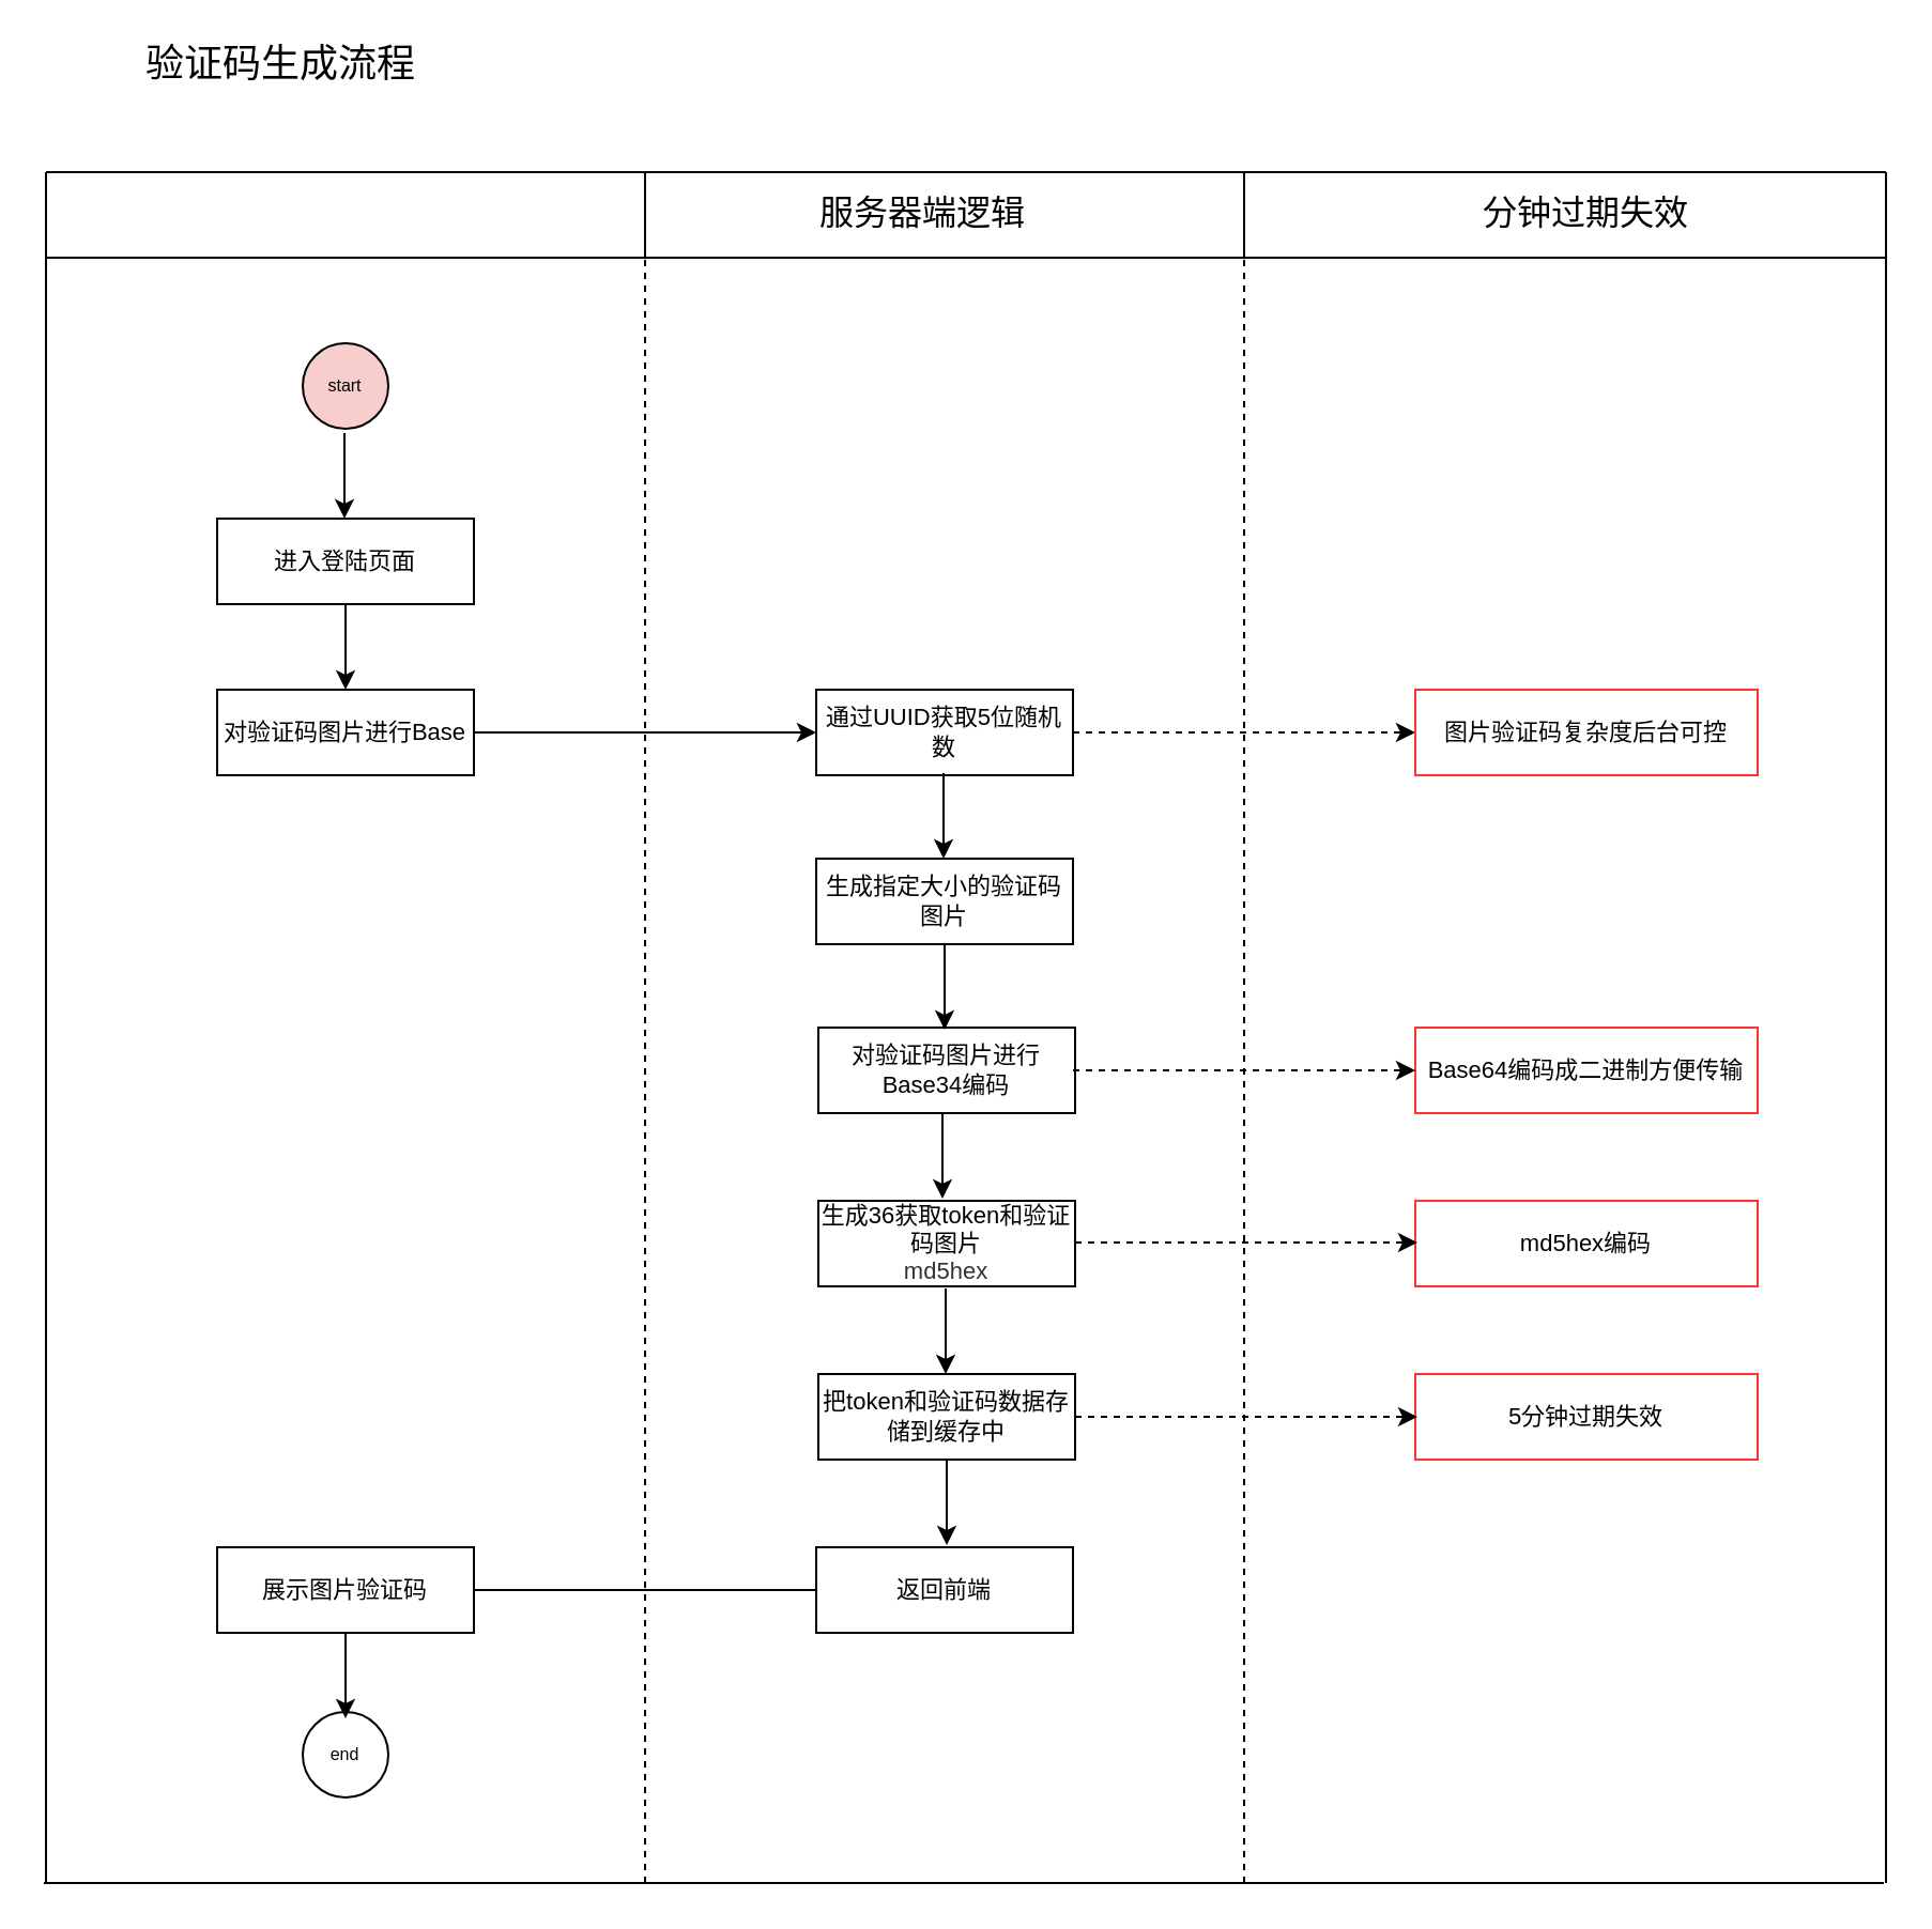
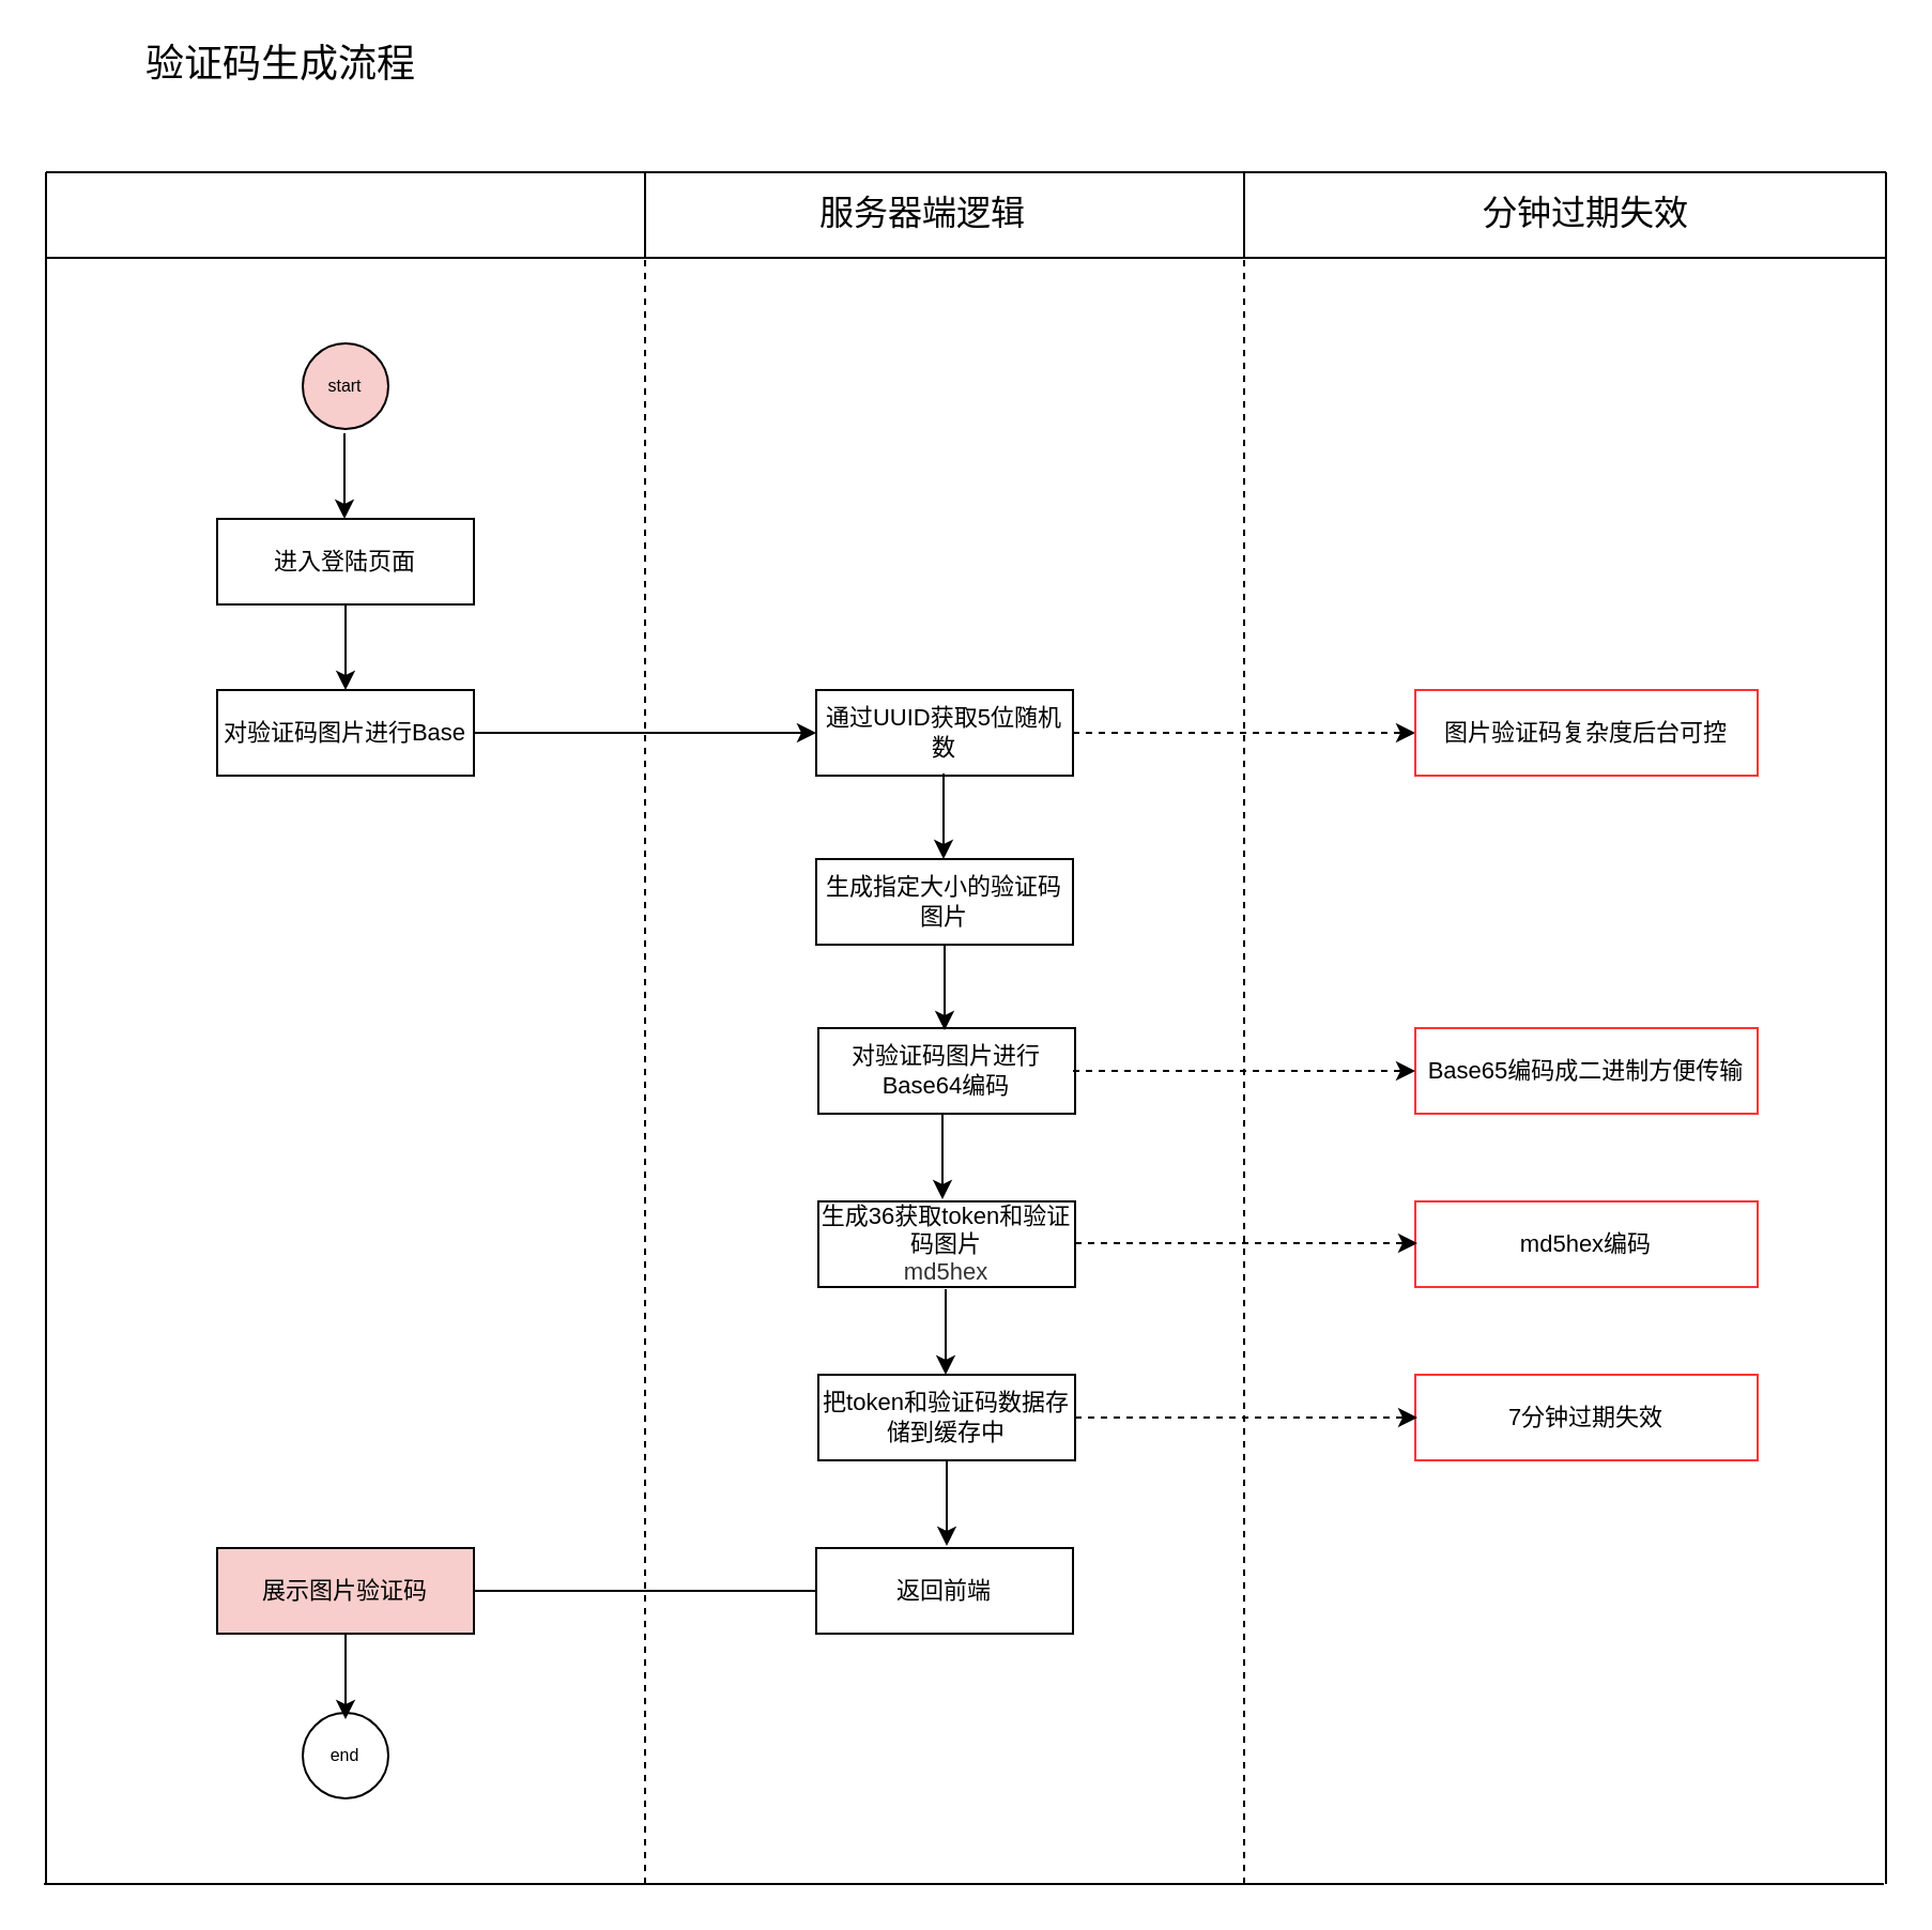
  <mxCell id="0" />
  <mxCell id="1" parent="0" />
  <mxCell id="2" value="验证码生成流程" style="text;html=1;strokeColor=none;fillColor=none;align=center;verticalAlign=middle;whiteSpace=wrap;rounded=0;fontSize=18;" vertex="1" parent="1"><mxGeometry x="51" y="20" width="160" height="20" as="geometry" /></mxCell>
  <mxCell id="3" value="start" style="ellipse;whiteSpace=wrap;html=1;aspect=fixed;fontSize=8;fillColor=#f8cecc;" vertex="1" parent="1"><mxGeometry x="141" y="160" width="40" height="40" as="geometry" /></mxCell>
  <mxCell id="4" value="进入登陆页面" style="rounded=0;whiteSpace=wrap;html=1;fontSize=11;" vertex="1" parent="1"><mxGeometry x="101" y="242" width="120" height="40" as="geometry" /></mxCell>
  <mxCell id="5" value="" style="endArrow=none;html=1;fontSize=11;dashed=1;" edge="1" parent="1"><mxGeometry width="50" height="50" relative="1" as="geometry"><mxPoint x="301" y="880" as="sourcePoint" /><mxPoint x="301" y="120" as="targetPoint" /></mxGeometry></mxCell>
  <mxCell id="6" value="" style="endArrow=none;html=1;fontSize=11;dashed=1;" edge="1" parent="1"><mxGeometry width="50" height="50" relative="1" as="geometry"><mxPoint x="581" y="880" as="sourcePoint" /><mxPoint x="581" y="120" as="targetPoint" /></mxGeometry></mxCell>
  <mxCell id="7" value="" style="endArrow=none;html=1;fontSize=11;" edge="1" parent="1"><mxGeometry width="50" height="50" relative="1" as="geometry"><mxPoint x="21" y="880" as="sourcePoint" /><mxPoint x="21" y="120" as="targetPoint" /></mxGeometry></mxCell>
  <mxCell id="8" value="" style="endArrow=classic;html=1;fontSize=11;" edge="1" parent="1"><mxGeometry width="50" height="50" relative="1" as="geometry"><mxPoint x="160.5" y="202" as="sourcePoint" /><mxPoint x="160.5" y="242" as="targetPoint" /></mxGeometry></mxCell>
  <mxCell id="9" value="生成指定大小的验证码图片" style="rounded=0;whiteSpace=wrap;html=1;fontSize=11;" vertex="1" parent="1"><mxGeometry x="381" y="401" width="120" height="40" as="geometry" /></mxCell>
  <mxCell id="10" value="" style="endArrow=none;html=1;fontSize=11;" edge="1" parent="1"><mxGeometry width="50" height="50" relative="1" as="geometry"><mxPoint x="21" y="120" as="sourcePoint" /><mxPoint x="881" y="120" as="targetPoint" /></mxGeometry></mxCell>
  <mxCell id="11" value="" style="endArrow=none;html=1;fontSize=11;" edge="1" parent="1"><mxGeometry width="50" height="50" relative="1" as="geometry"><mxPoint x="21" y="80" as="sourcePoint" /><mxPoint x="881" y="80" as="targetPoint" /></mxGeometry></mxCell>
  <mxCell id="12" value="" style="endArrow=none;html=1;fontSize=11;" edge="1" parent="1"><mxGeometry width="50" height="50" relative="1" as="geometry"><mxPoint x="301" y="120" as="sourcePoint" /><mxPoint x="301" y="80" as="targetPoint" /></mxGeometry></mxCell>
  <mxCell id="13" value="" style="endArrow=none;html=1;fontSize=11;" edge="1" parent="1"><mxGeometry width="50" height="50" relative="1" as="geometry"><mxPoint x="581" y="120" as="sourcePoint" /><mxPoint x="581" y="80" as="targetPoint" /></mxGeometry></mxCell>
  <mxCell id="14" value="" style="endArrow=none;html=1;fontSize=11;" edge="1" parent="1"><mxGeometry width="50" height="50" relative="1" as="geometry"><mxPoint x="21" y="120" as="sourcePoint" /><mxPoint x="21" y="80" as="targetPoint" /></mxGeometry></mxCell>
  <mxCell id="15" value="" style="endArrow=none;html=1;fontSize=11;" edge="1" parent="1"><mxGeometry width="50" height="50" relative="1" as="geometry"><mxPoint x="881" y="880" as="sourcePoint" /><mxPoint x="881" y="80" as="targetPoint" /></mxGeometry></mxCell>
  <mxCell id="16" value="服务器端逻辑" style="text;html=1;strokeColor=none;fillColor=none;align=center;verticalAlign=middle;whiteSpace=wrap;rounded=0;fontSize=16;" vertex="1" parent="1"><mxGeometry x="376" y="89" width="110" height="20" as="geometry" /></mxCell>
  <mxCell id="17" value="分钟过期失效" style="text;html=1;strokeColor=none;fillColor=none;align=center;verticalAlign=middle;whiteSpace=wrap;rounded=0;fontSize=16;" vertex="1" parent="1"><mxGeometry x="686" y="89" width="110" height="20" as="geometry" /></mxCell>
  <mxCell id="18" value="" style="endArrow=none;html=1;fontSize=11;" edge="1" parent="1"><mxGeometry width="50" height="50" relative="1" as="geometry"><mxPoint x="20" y="880" as="sourcePoint" /><mxPoint x="880" y="880" as="targetPoint" /></mxGeometry></mxCell>
  <mxCell id="19" value="" style="endArrow=classic;html=1;fontSize=11;entryX=0;entryY=0.5;entryDx=0;entryDy=0;exitX=1;exitY=0.5;exitDx=0;exitDy=0;dashed=1;" edge="1" parent="1"><mxGeometry width="50" height="50" relative="1" as="geometry"><mxPoint x="501" y="342" as="sourcePoint" /><mxPoint x="661" y="342" as="targetPoint" /></mxGeometry></mxCell>
  <mxCell id="20" value="图片验证码复杂度后台可控" style="rounded=0;whiteSpace=wrap;html=1;fontSize=11;strokeColor=#FF3333;" vertex="1" parent="1"><mxGeometry x="661" y="322" width="160" height="40" as="geometry" /></mxCell>
  <mxCell id="21" value="" style="endArrow=classic;html=1;fontSize=11;entryX=0;entryY=0.5;entryDx=0;entryDy=0;exitX=1;exitY=0.5;exitDx=0;exitDy=0;" edge="1" parent="1"><mxGeometry width="50" height="50" relative="1" as="geometry"><mxPoint x="221" y="342" as="sourcePoint" /><mxPoint x="381" y="342" as="targetPoint" /></mxGeometry></mxCell>
  <mxCell id="22" value="对验证码图片进行Base" style="rounded=0;whiteSpace=wrap;html=1;fontSize=11;" vertex="1" parent="1"><mxGeometry x="101" y="322" width="120" height="40" as="geometry" /></mxCell>
  <mxCell id="23" value="" style="endArrow=classic;html=1;fontSize=11;" edge="1" parent="1"><mxGeometry width="50" height="50" relative="1" as="geometry"><mxPoint x="161" y="282" as="sourcePoint" /><mxPoint x="161" y="322" as="targetPoint" /></mxGeometry></mxCell>
  <mxCell id="24" value="通过UUID获取5位随机数" style="rounded=0;whiteSpace=wrap;html=1;fontSize=11;" vertex="1" parent="1"><mxGeometry x="381" y="322" width="120" height="40" as="geometry" /></mxCell>
  <mxCell id="25" value="" style="endArrow=classic;html=1;fontSize=11;" edge="1" parent="1"><mxGeometry width="50" height="50" relative="1" as="geometry"><mxPoint x="440.5" y="361" as="sourcePoint" /><mxPoint x="440.5" y="401" as="targetPoint" /></mxGeometry></mxCell>
- <mxCell id="26" value="对验证码图片进行Base34编码" style="rounded=0;whiteSpace=wrap;html=1;fontSize=11;" vertex="1" parent="1"><mxGeometry x="382" y="480" width="120" height="40" as="geometry" /></mxCell>
+ <mxCell id="26" value="对验证码图片进行Base64编码" style="rounded=0;whiteSpace=wrap;html=1;fontSize=11;" vertex="1" parent="1"><mxGeometry x="382" y="480" width="120" height="40" as="geometry" /></mxCell>
  <mxCell id="27" value="" style="endArrow=classic;html=1;fontSize=11;" edge="1" parent="1"><mxGeometry width="50" height="50" relative="1" as="geometry"><mxPoint x="441" y="441" as="sourcePoint" /><mxPoint x="441" y="481" as="targetPoint" /></mxGeometry></mxCell>
  <mxCell id="28" value="&lt;div style=&quot;font-size: 11px&quot;&gt;&lt;span style=&quot;font-size: 11px&quot;&gt;生成36获取token和验证码图片&lt;/span&gt;&lt;/div&gt;&lt;span style=&quot;color: rgb(51 , 51 , 51) ; font-size: 11px ; background-color: rgb(255 , 255 , 255)&quot;&gt;md5he&lt;/span&gt;&lt;span style=&quot;color: rgb(51 , 51 , 51) ; font-size: 11px ; background-color: rgb(255 , 255 , 255)&quot;&gt;x&lt;/span&gt;" style="rounded=0;whiteSpace=wrap;html=1;fontSize=11;" vertex="1" parent="1"><mxGeometry x="382" y="561" width="120" height="40" as="geometry" /></mxCell>
  <mxCell id="29" value="" style="endArrow=classic;html=1;fontSize=11;" edge="1" parent="1"><mxGeometry width="50" height="50" relative="1" as="geometry"><mxPoint x="440" y="520" as="sourcePoint" /><mxPoint x="440" y="560" as="targetPoint" /></mxGeometry></mxCell>
  <mxCell id="30" value="&lt;div style=&quot;font-size: 11px&quot;&gt;把token和验证码数据存储到缓存中&lt;/div&gt;" style="rounded=0;whiteSpace=wrap;html=1;fontSize=11;" vertex="1" parent="1"><mxGeometry x="382" y="642" width="120" height="40" as="geometry" /></mxCell>
  <mxCell id="31" value="" style="endArrow=classic;html=1;fontSize=11;" edge="1" parent="1"><mxGeometry width="50" height="50" relative="1" as="geometry"><mxPoint x="441.5" y="602" as="sourcePoint" /><mxPoint x="441.5" y="642" as="targetPoint" /></mxGeometry></mxCell>
  <mxCell id="32" value="&lt;div style=&quot;font-size: 11px&quot;&gt;返回前端&lt;/div&gt;" style="rounded=0;whiteSpace=wrap;html=1;fontSize=11;" vertex="1" parent="1"><mxGeometry x="381" y="723" width="120" height="40" as="geometry" /></mxCell>
  <mxCell id="33" value="" style="endArrow=classic;html=1;fontSize=11;" edge="1" parent="1"><mxGeometry width="50" height="50" relative="1" as="geometry"><mxPoint x="442" y="682" as="sourcePoint" /><mxPoint x="442" y="722" as="targetPoint" /></mxGeometry></mxCell>
- <mxCell id="34" value="&lt;div style=&quot;font-size: 11px&quot;&gt;展示图片验证码&lt;/div&gt;" style="rounded=0;whiteSpace=wrap;html=1;fontSize=11;" vertex="1" parent="1"><mxGeometry x="101" y="723" width="120" height="40" as="geometry" /></mxCell>
+ <mxCell id="34" value="&lt;div style=&quot;font-size: 11px&quot;&gt;展示图片验证码&lt;/div&gt;" style="rounded=0;whiteSpace=wrap;html=1;fontSize=11;fillColor=#f8cecc;" vertex="1" parent="1"><mxGeometry x="101" y="723" width="120" height="40" as="geometry" /></mxCell>
  <mxCell id="35" value="" style="endArrow=none;html=1;fontSize=11;exitX=0;exitY=0.5;exitDx=0;exitDy=0;entryX=1;entryY=0.5;entryDx=0;entryDy=0;" edge="1" parent="1" source="32" target="34"><mxGeometry width="50" height="50" relative="1" as="geometry"><mxPoint x="201" y="661.5" as="sourcePoint" /><mxPoint x="152" y="620" as="targetPoint" /></mxGeometry></mxCell>
  <mxCell id="36" value="end" style="ellipse;whiteSpace=wrap;html=1;aspect=fixed;fontSize=8;" vertex="1" parent="1"><mxGeometry x="141" y="800" width="40" height="40" as="geometry" /></mxCell>
  <mxCell id="37" value="" style="endArrow=classic;html=1;fontSize=11;" edge="1" parent="1"><mxGeometry width="50" height="50" relative="1" as="geometry"><mxPoint x="161" y="763" as="sourcePoint" /><mxPoint x="161" y="803" as="targetPoint" /></mxGeometry></mxCell>
- <mxCell id="38" value="5分钟过期失效" style="rounded=0;whiteSpace=wrap;html=1;fontSize=11;strokeColor=#FF3333;" vertex="1" parent="1"><mxGeometry x="661" y="642" width="160" height="40" as="geometry" /></mxCell>
+ <mxCell id="38" value="7分钟过期失效" style="rounded=0;whiteSpace=wrap;html=1;fontSize=11;strokeColor=#FF3333;" vertex="1" parent="1"><mxGeometry x="661" y="642" width="160" height="40" as="geometry" /></mxCell>
  <mxCell id="39" value="md5hex编码" style="rounded=0;whiteSpace=wrap;html=1;fontSize=11;strokeColor=#FF3333;" vertex="1" parent="1"><mxGeometry x="661" y="561" width="160" height="40" as="geometry" /></mxCell>
- <mxCell id="40" value="Base64编码成二进制方便传输" style="rounded=0;whiteSpace=wrap;html=1;fontSize=11;strokeColor=#FF3333;" vertex="1" parent="1"><mxGeometry x="661" y="480" width="160" height="40" as="geometry" /></mxCell>
+ <mxCell id="40" value="Base65编码成二进制方便传输" style="rounded=0;whiteSpace=wrap;html=1;fontSize=11;strokeColor=#FF3333;" vertex="1" parent="1"><mxGeometry x="661" y="480" width="160" height="40" as="geometry" /></mxCell>
  <mxCell id="41" value="" style="endArrow=classic;html=1;fontSize=11;entryX=0;entryY=0.5;entryDx=0;entryDy=0;exitX=1;exitY=0.5;exitDx=0;exitDy=0;dashed=1;" edge="1" parent="1"><mxGeometry width="50" height="50" relative="1" as="geometry"><mxPoint x="501" y="500" as="sourcePoint" /><mxPoint x="661" y="500" as="targetPoint" /></mxGeometry></mxCell>
  <mxCell id="42" value="" style="endArrow=classic;html=1;fontSize=11;entryX=0;entryY=0.5;entryDx=0;entryDy=0;exitX=1;exitY=0.5;exitDx=0;exitDy=0;dashed=1;" edge="1" parent="1"><mxGeometry width="50" height="50" relative="1" as="geometry"><mxPoint x="502" y="580.5" as="sourcePoint" /><mxPoint x="662" y="580.5" as="targetPoint" /></mxGeometry></mxCell>
  <mxCell id="43" value="" style="endArrow=classic;html=1;fontSize=11;entryX=0;entryY=0.5;entryDx=0;entryDy=0;exitX=1;exitY=0.5;exitDx=0;exitDy=0;dashed=1;" edge="1" parent="1"><mxGeometry width="50" height="50" relative="1" as="geometry"><mxPoint x="502" y="662" as="sourcePoint" /><mxPoint x="662" y="662" as="targetPoint" /></mxGeometry></mxCell>
